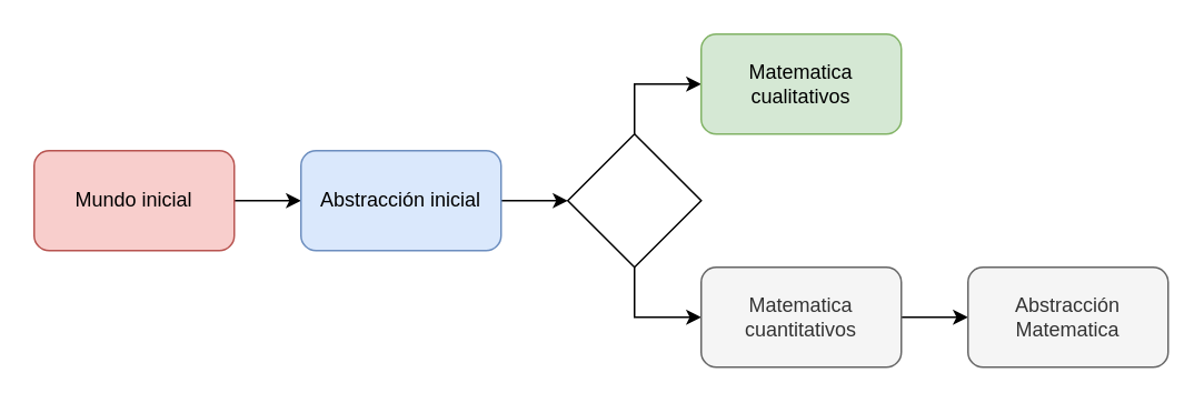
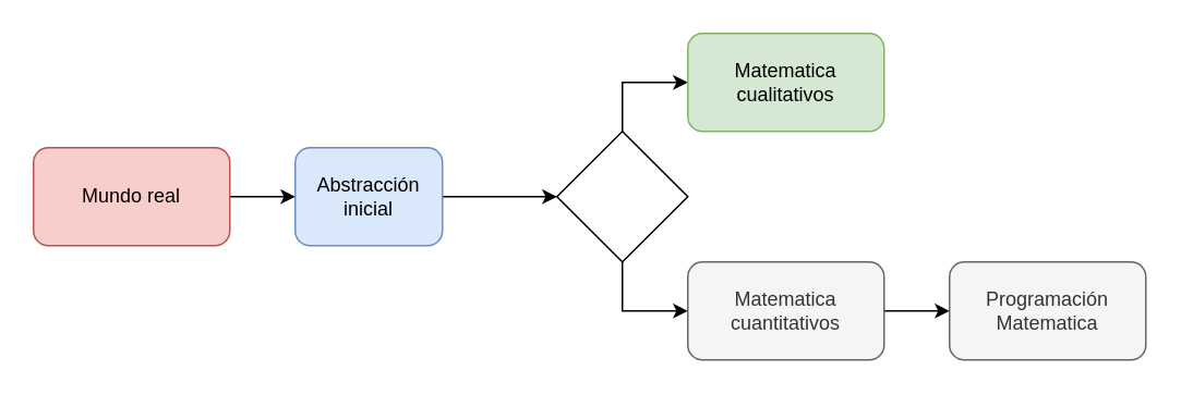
  <mxCell id="0" />
  <mxCell id="1" parent="0" />
  <mxCell id="2" value="" style="edgeStyle=orthogonalEdgeStyle;rounded=0;orthogonalLoop=1;jettySize=auto;html=1;" edge="1" parent="1" source="3" target="5"><mxGeometry relative="1" as="geometry" /></mxCell>
- <mxCell id="3" value="Mundo inicial" style="rounded=1;whiteSpace=wrap;html=1;fillColor=#f8cecc;strokeColor=#b85450;" vertex="1" parent="1"><mxGeometry x="20" y="90" width="120" height="60" as="geometry" /></mxCell>
+ <mxCell id="3" value="Mundo real" style="rounded=1;whiteSpace=wrap;html=1;fillColor=#f8cecc;strokeColor=#b85450;" vertex="1" parent="1"><mxGeometry x="20" y="90" width="120" height="60" as="geometry" /></mxCell>
  <mxCell id="4" value="" style="edgeStyle=orthogonalEdgeStyle;rounded=0;orthogonalLoop=1;jettySize=auto;html=1;" edge="1" parent="1" source="5" target="8"><mxGeometry relative="1" as="geometry" /></mxCell>
- <mxCell id="5" value="Abstracción inicial" style="rounded=1;whiteSpace=wrap;html=1;fillColor=#dae8fc;strokeColor=#6c8ebf;" vertex="1" parent="1"><mxGeometry x="180" y="90" width="120" height="60" as="geometry" /></mxCell>
+ <mxCell id="5" value="Abstracción inicial" style="rounded=1;whiteSpace=wrap;html=1;fillColor=#dae8fc;strokeColor=#6c8ebf;" vertex="1" parent="1"><mxGeometry x="180" y="90" width="90" height="60" as="geometry" /></mxCell>
  <mxCell id="6" value="" style="edgeStyle=orthogonalEdgeStyle;rounded=0;orthogonalLoop=1;jettySize=auto;html=1;exitX=0.5;exitY=0;exitDx=0;exitDy=0;entryX=0;entryY=0.5;entryDx=0;entryDy=0;" edge="1" parent="1" source="8" target="9"><mxGeometry relative="1" as="geometry"><mxPoint x="460" y="10" as="targetPoint" /></mxGeometry></mxCell>
  <mxCell id="7" value="" style="edgeStyle=orthogonalEdgeStyle;rounded=0;orthogonalLoop=1;jettySize=auto;html=1;exitX=0.5;exitY=1;exitDx=0;exitDy=0;entryX=0;entryY=0.5;entryDx=0;entryDy=0;" edge="1" parent="1" source="8" target="11"><mxGeometry relative="1" as="geometry"><mxPoint x="460" y="280" as="targetPoint" /><Array as="points"><mxPoint x="380" y="190" /></Array></mxGeometry></mxCell>
  <mxCell id="8" value="" style="rhombus;whiteSpace=wrap;html=1;" vertex="1" parent="1"><mxGeometry x="340" y="80" width="80" height="80" as="geometry" /></mxCell>
  <mxCell id="9" value="Matematica cualitativos" style="rounded=1;whiteSpace=wrap;html=1;fillColor=#d5e8d4;strokeColor=#82b366;" vertex="1" parent="1"><mxGeometry x="420" y="20" width="120" height="60" as="geometry" /></mxCell>
  <mxCell id="10" value="" style="edgeStyle=orthogonalEdgeStyle;rounded=0;orthogonalLoop=1;jettySize=auto;html=1;" edge="1" parent="1" source="11" target="12"><mxGeometry relative="1" as="geometry" /></mxCell>
  <mxCell id="11" value="Matematica cuantitativos" style="rounded=1;whiteSpace=wrap;html=1;fillColor=#f5f5f5;fontColor=#333333;strokeColor=#666666;" vertex="1" parent="1"><mxGeometry x="420" y="160" width="120" height="60" as="geometry" /></mxCell>
- <mxCell id="12" value="Abstracción Matematica" style="rounded=1;whiteSpace=wrap;html=1;fillColor=#f5f5f5;fontColor=#333333;strokeColor=#666666;" vertex="1" parent="1"><mxGeometry x="580" y="160" width="120" height="60" as="geometry" /></mxCell>
+ <mxCell id="12" value="Programación Matematica" style="rounded=1;whiteSpace=wrap;html=1;fillColor=#f5f5f5;fontColor=#333333;strokeColor=#666666;" vertex="1" parent="1"><mxGeometry x="580" y="160" width="120" height="60" as="geometry" /></mxCell>
